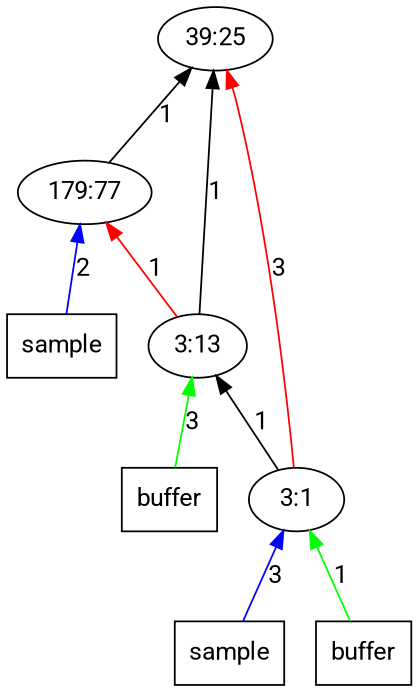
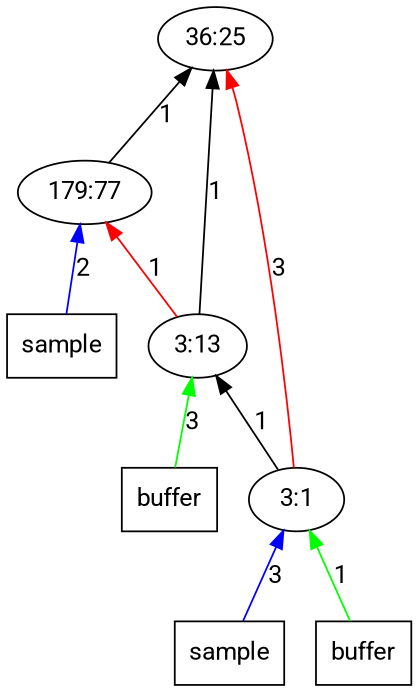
  digraph {
    fontname=Roboto
    rankdir=BT
    node [fontname=Roboto]
    edge [color=black fontname=Roboto]
    n1 [label=sample shape=box]
    n2 [label="179:77"]
-   n3 [label="39:25"]
+   n3 [label="36:25"]
    n4 [label="3:13"]
    n5 [label=buffer shape=box]
    n6 [label="3:1"]
    n7 [label=sample shape=box]
    n8 [label=buffer shape=box]
    n1 -> n2 [color=blue label=2]
    n2 -> n3 [label=1]
    n4 -> n2 [color=red label=1]
    n4 -> n3 [label=1]
    n5 -> n4 [color=green label=3]
    n6 -> n3 [color=red label=3]
    n6 -> n4 [label=1]
    n7 -> n6 [color=blue label=3]
    n8 -> n6 [color=green label=1]
  }
